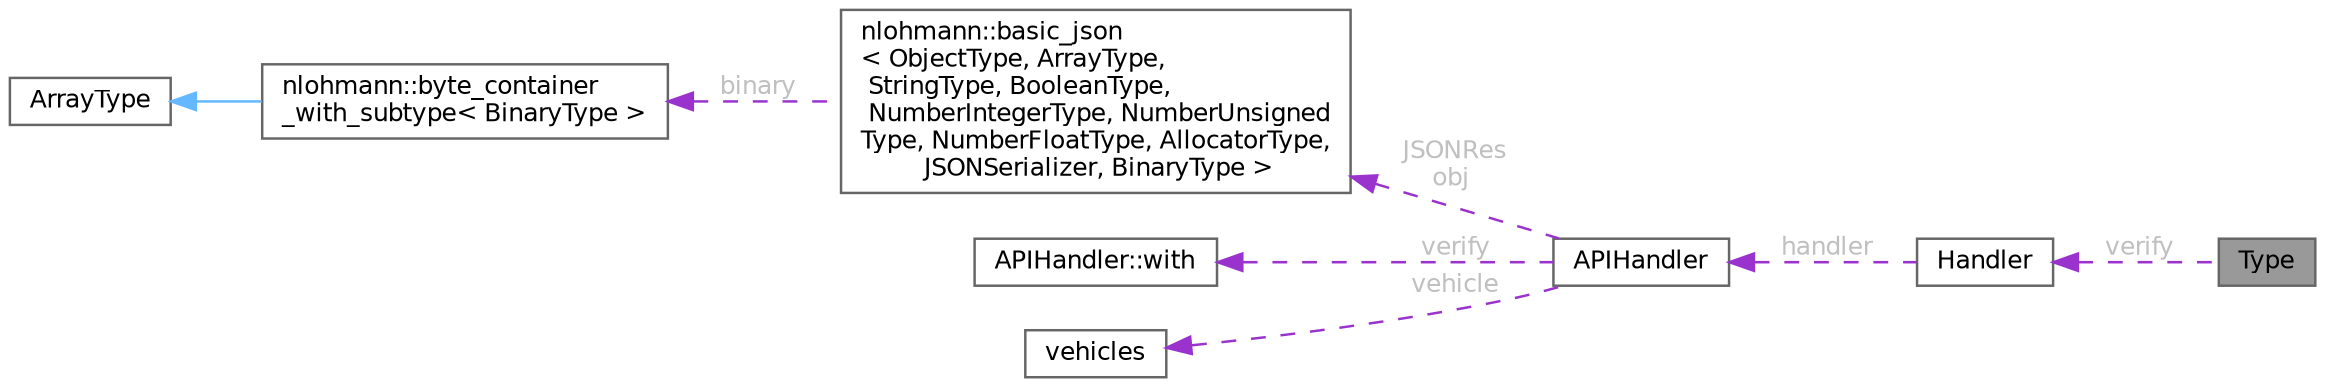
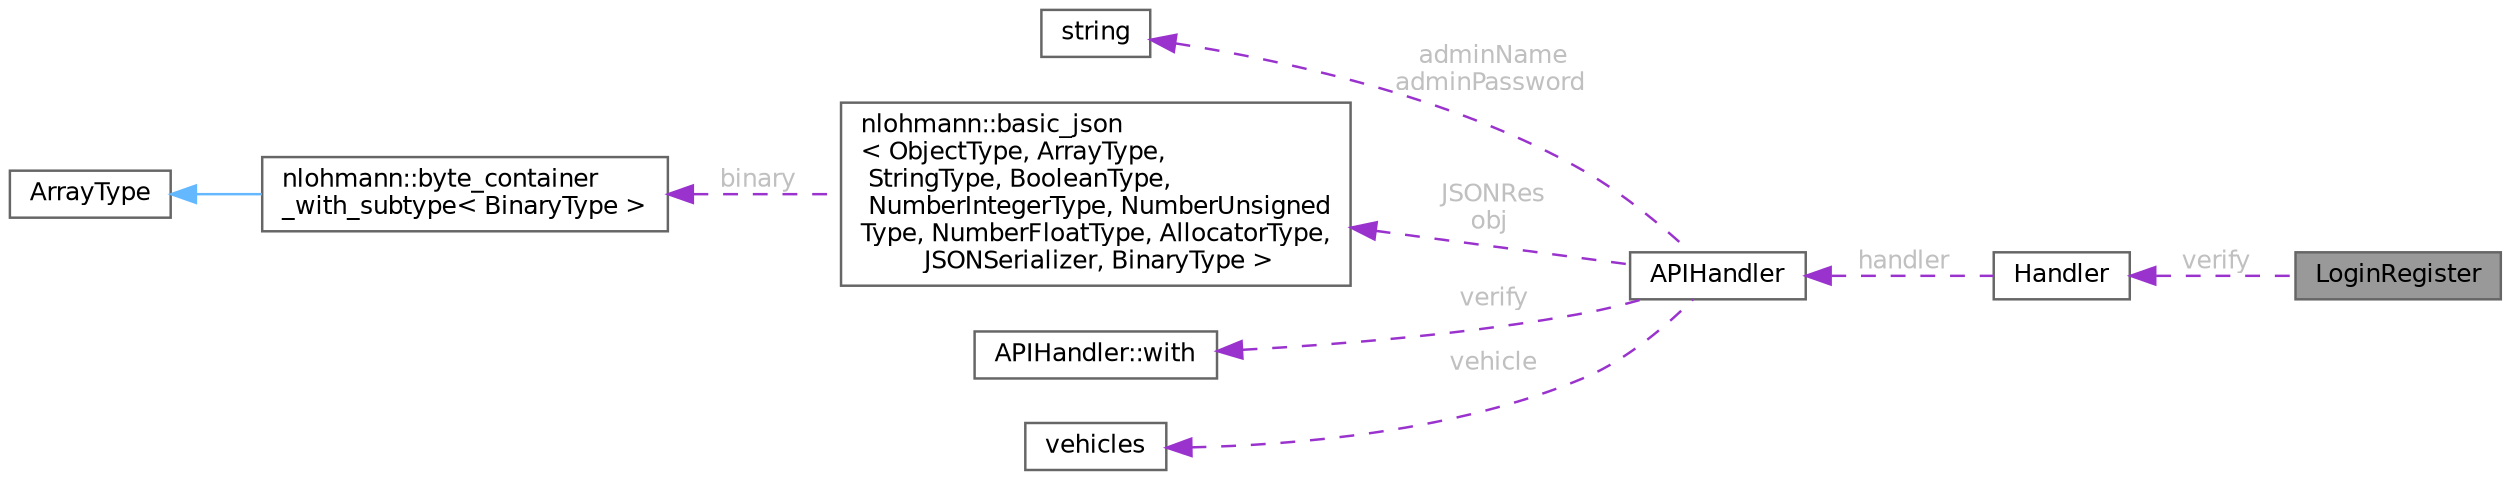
  digraph {
    rankdir=LR
    node [color=gray40 fillcolor=white fontname=Helvetica fontsize=10 shape=box style=filled]
    edge [color=darkorchid3 dir=back fontcolor=grey fontname=Helvetica fontsize=10 labelfontname=Helvetica labelfontsize=10 style=dashed]
-   n1 [fillcolor=grey60 fontcolor=black height=0.2 label=Type width=0.4]
+   n1 [fillcolor=grey60 fontcolor=black height=0.2 label=LoginRegister width=0.4]
    n2 [height=0.2 label=Handler width=0.4]
    n3 [height=0.2 label=APIHandler width=0.4]
+   n4 [height=0.2 label=string width=0.4]
    n5 [height=0.2 label="nlohmann::basic_json\l\< ObjectType, ArrayType,\l StringType, BooleanType,\l NumberIntegerType, NumberUnsigned\lType, NumberFloatType, AllocatorType,\l JSONSerializer, BinaryType \>" width=0.4]
    n6 [height=0.2 label="nlohmann::byte_container\l_with_subtype\< BinaryType \>" width=0.4]
    n7 [height=0.2 label=ArrayType width=0.4]
    n8 [height=0.2 label="APIHandler::with" width=0.4]
    n9 [height=0.2 label=vehicles width=0.4]
    n2 -> n1 [label=" verify"]
    n3 -> n2 [label=" handler"]
+   n4 -> n3 [label=" adminName\nadminPassword"]
    n5 -> n3 [label=" JSONRes\nobj"]
    n6 -> n5 [label=" binary"]
    n7 -> n6 [color=steelblue1 style=solid fontcolor=""]
    n8 -> n3 [label=" verify"]
    n9 -> n3 [label=" vehicle"]
  }
